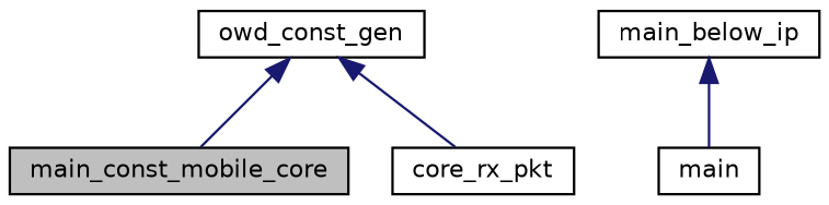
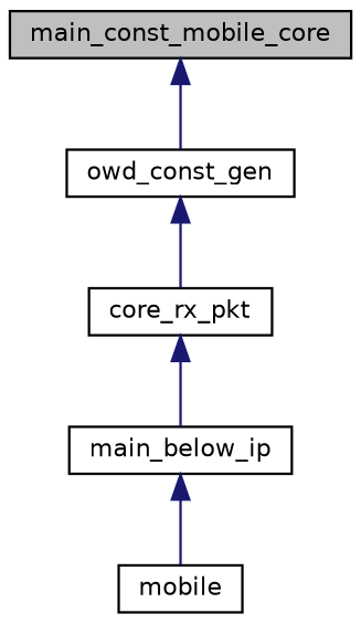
  digraph {
    rankdir=TB
    node [color=black fillcolor=white fontname=Helvetica fontsize=10 shape=record style=filled]
    edge [color=midnightblue dir=back fontname=Helvetica fontsize=10 labelfontname=Helvetica labelfontsize=10 style=solid]
    n1 [fillcolor=grey75 fontcolor=black height=0.2 label=main_const_mobile_core width=0.4]
    n2 [height=0.2 label=owd_const_gen width=0.4]
    n3 [height=0.2 label=core_rx_pkt width=0.4]
    n4 [height=0.2 label=main_below_ip width=0.4]
-   n5 [height=0.2 label=main width=0.4]
-   n2 -> n1
+   n5 [height=0.2 label=mobile width=0.4]
+   n1 -> n2
    n2 -> n3
+   n3 -> n4
    n4 -> n5
  }
